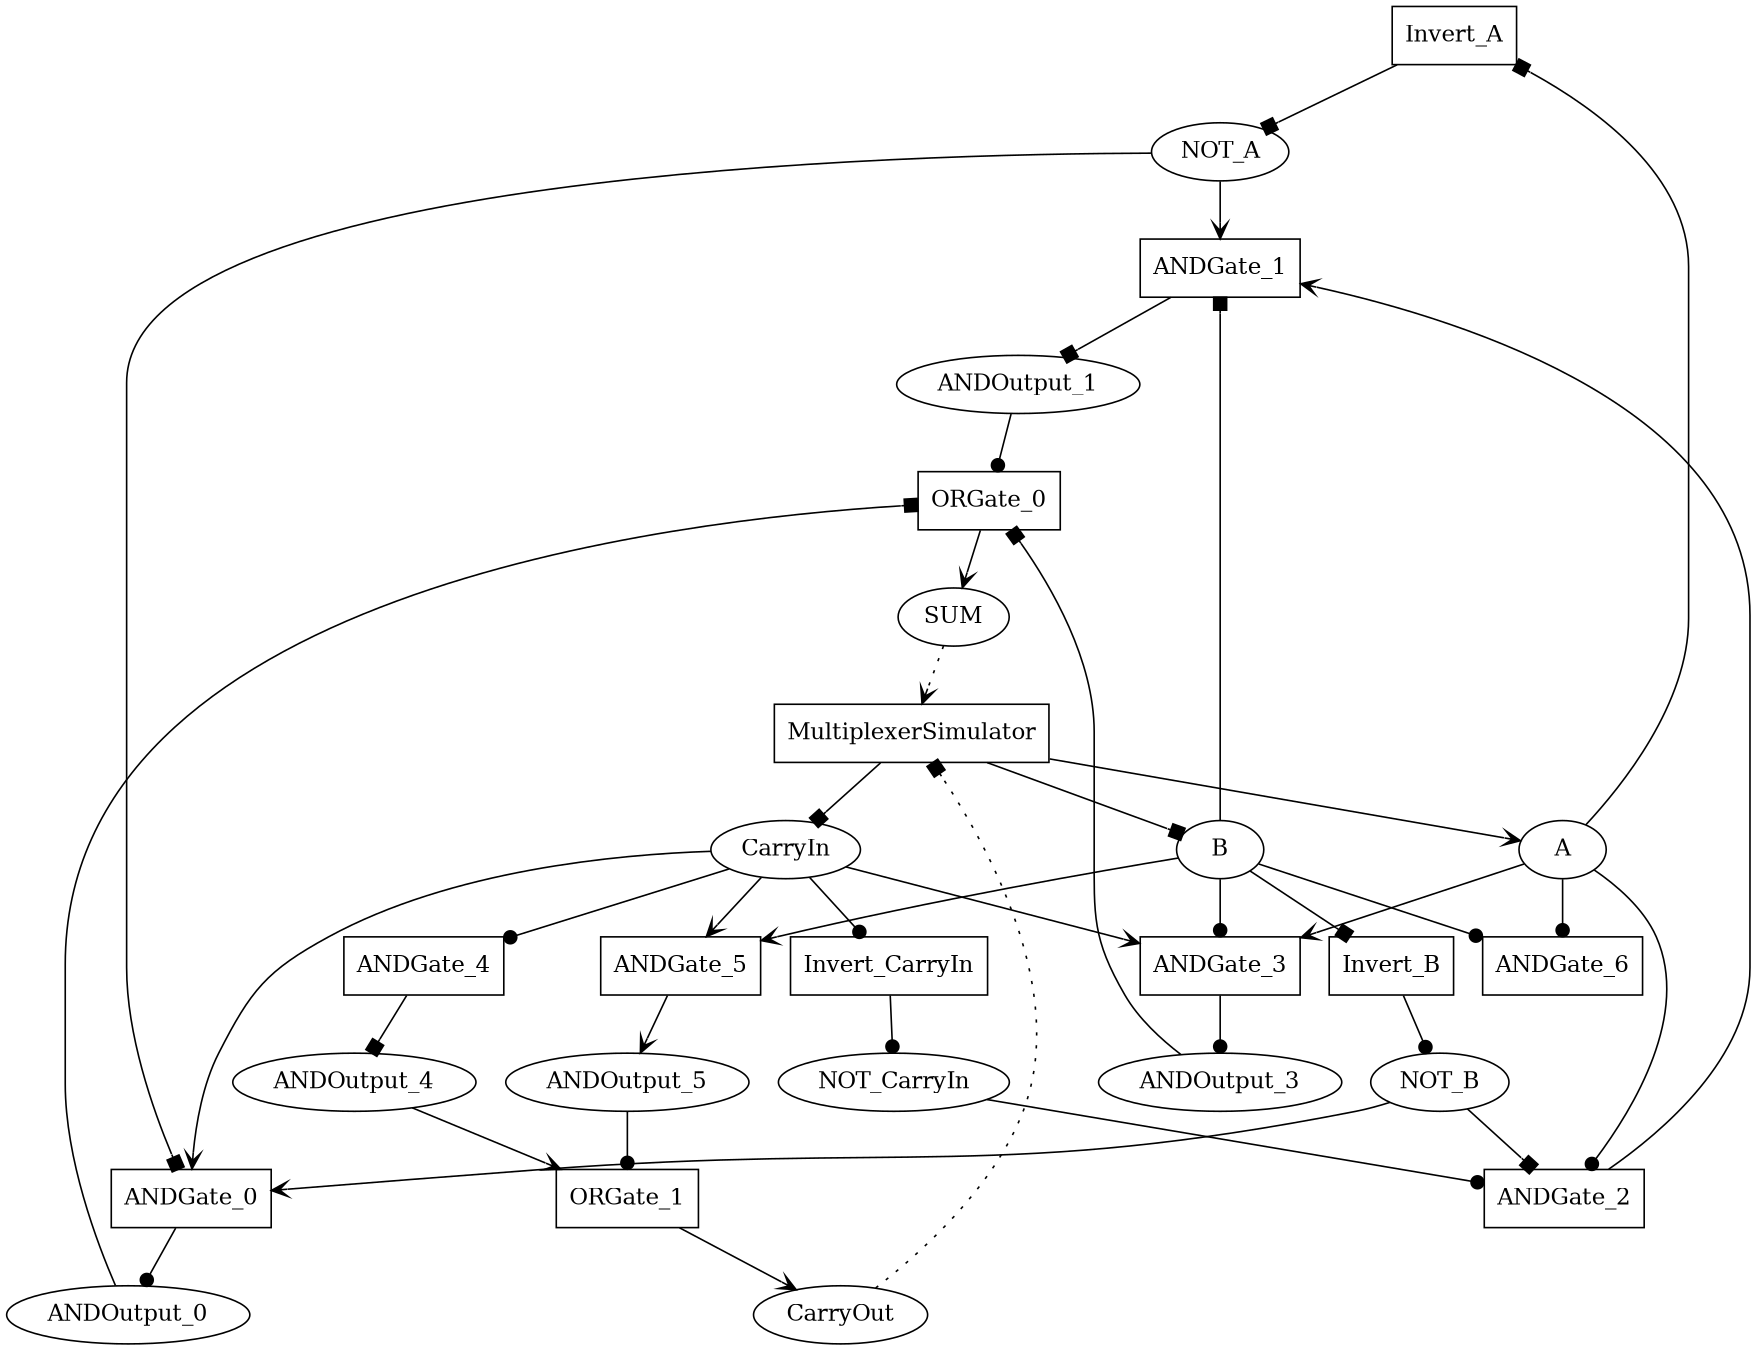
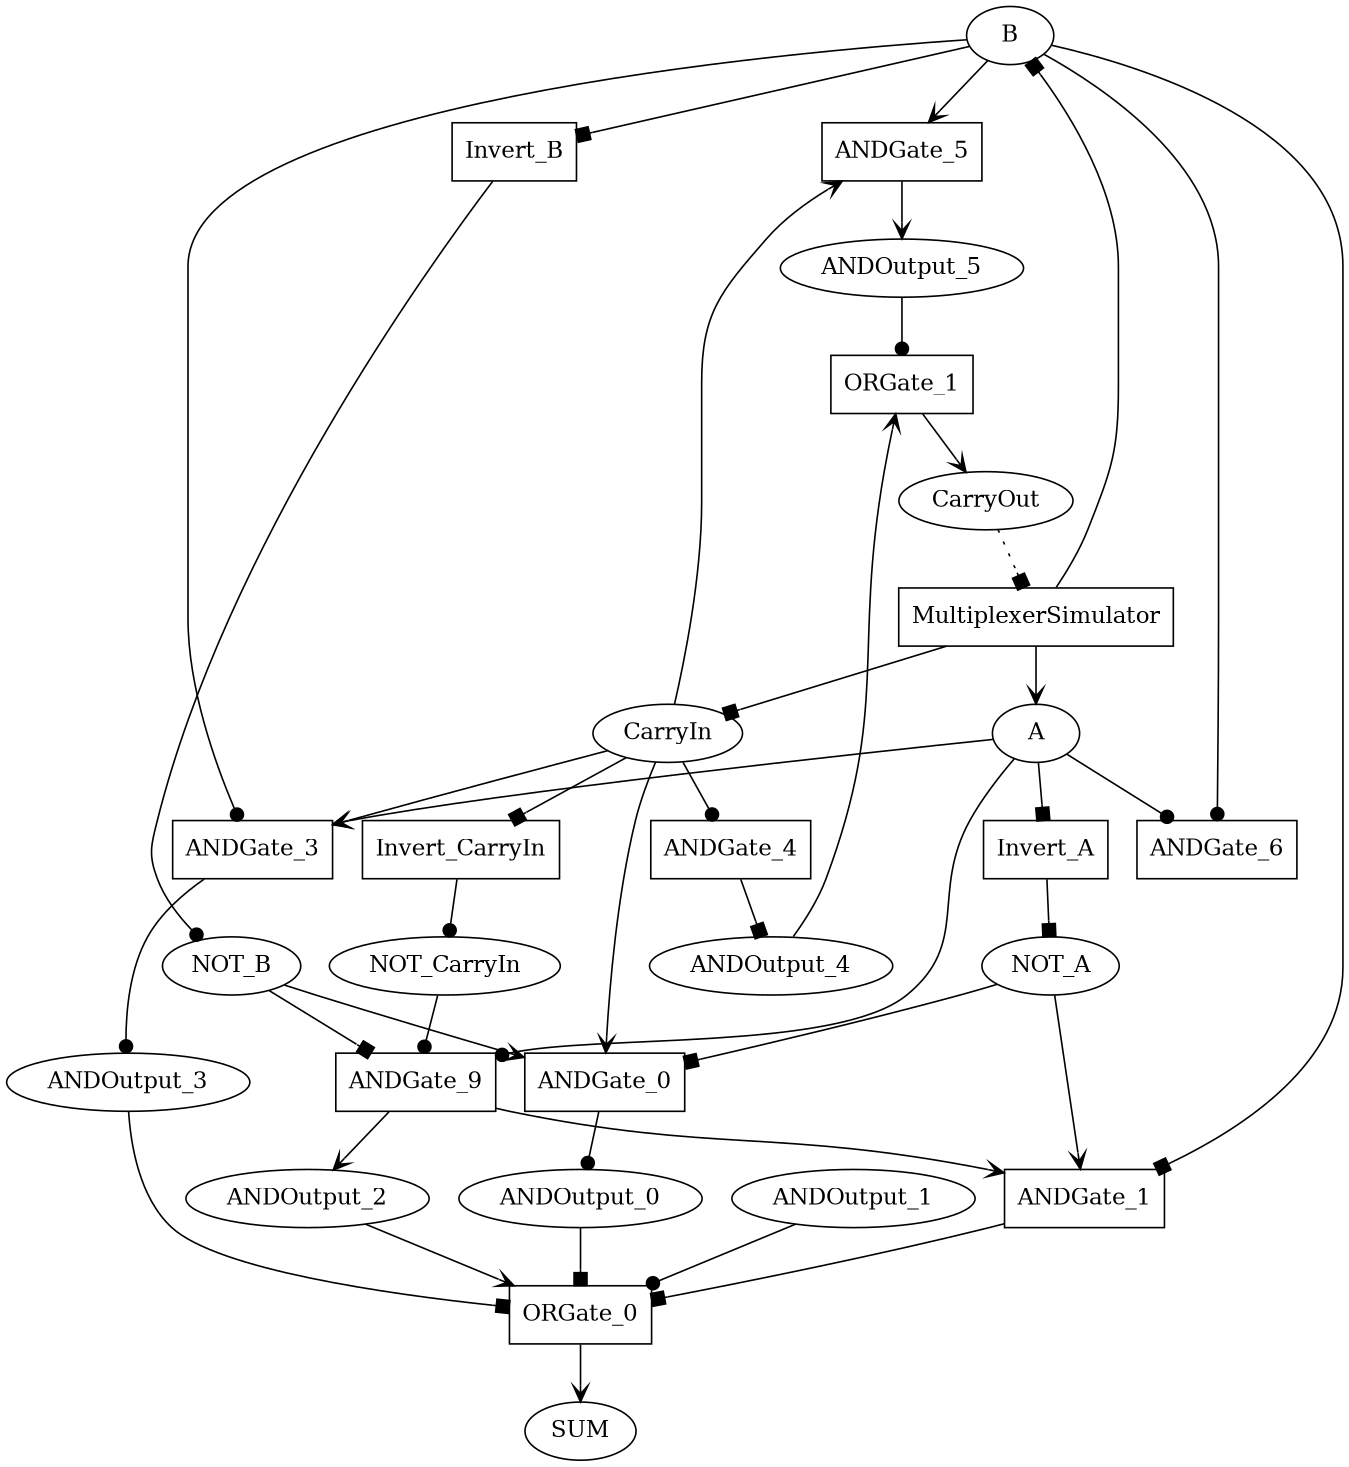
  digraph {
    node [shape=oval]
    edge [arrowhead=vee]
    Invert_A [shape=box]
    A
-   ANDGate_2 [shape=box]
+   ANDGate_2 [shape=box label=ANDGate_9]
    ANDGate_3 [shape=box]
    ANDGate_6 [shape=box]
    NOT_A
    ANDGate_1 [shape=box]
+   ANDOutput_2
    ANDOutput_3
    ANDGate_4 [shape=box]
    ANDOutput_4
    B
    Invert_B [shape=box]
    ANDGate_5 [shape=box]
    NOT_B
    ANDOutput_1
    ANDOutput_5
    CarryIn
    Invert_CarryIn [shape=box]
    ANDGate_0 [shape=box]
    NOT_CarryIn
    ANDOutput_0
    ORGate_0 [shape=box]
    SUM
    ORGate_1 [shape=box]
    CarryOut
    MultiplexerSimulator [shape=box]
    Invert_A -> NOT_A [arrowhead=box]
    A -> Invert_A [arrowhead=box]
    A -> ANDGate_2 [arrowhead=dot]
    A -> ANDGate_3
    A -> ANDGate_6 [arrowhead=dot]
    ANDGate_2 -> ANDGate_1
+   ANDGate_2 -> ANDOutput_2
    ANDGate_3 -> ANDOutput_3 [arrowhead=dot]
    NOT_A -> ANDGate_1
    NOT_A -> ANDGate_0 [arrowhead=box]
-   ANDGate_1 -> ANDOutput_1 [arrowhead=box]
+   ANDGate_1 -> ORGate_0 [arrowhead=box]
+   ANDOutput_2 -> ORGate_0
    ANDOutput_3 -> ORGate_0 [arrowhead=box]
    ANDGate_4 -> ANDOutput_4 [arrowhead=box]
    ANDOutput_4 -> ORGate_1
    B -> ANDGate_3 [arrowhead=dot]
    B -> ANDGate_6 [arrowhead=dot]
    B -> ANDGate_1 [arrowhead=box]
    B -> Invert_B [arrowhead=box]
    B -> ANDGate_5
    Invert_B -> NOT_B [arrowhead=dot]
    ANDGate_5 -> ANDOutput_5
    NOT_B -> ANDGate_2 [arrowhead=box]
    NOT_B -> ANDGate_0
    ANDOutput_1 -> ORGate_0 [arrowhead=dot]
    ANDOutput_5 -> ORGate_1 [arrowhead=dot]
    CarryIn -> ANDGate_3
    CarryIn -> ANDGate_4 [arrowhead=dot]
    CarryIn -> ANDGate_5
-   CarryIn -> Invert_CarryIn [arrowhead=dot]
+   CarryIn -> Invert_CarryIn [arrowhead=box]
    CarryIn -> ANDGate_0
    Invert_CarryIn -> NOT_CarryIn [arrowhead=dot]
    ANDGate_0 -> ANDOutput_0 [arrowhead=dot]
    NOT_CarryIn -> ANDGate_2 [arrowhead=dot]
    ANDOutput_0 -> ORGate_0 [arrowhead=box]
    ORGate_0 -> SUM
-   SUM -> MultiplexerSimulator [style=dotted]
    ORGate_1 -> CarryOut
    CarryOut -> MultiplexerSimulator [arrowhead=box style=dotted]
    MultiplexerSimulator -> A
    MultiplexerSimulator -> B [arrowhead=box]
    MultiplexerSimulator -> CarryIn [arrowhead=box]
  }
